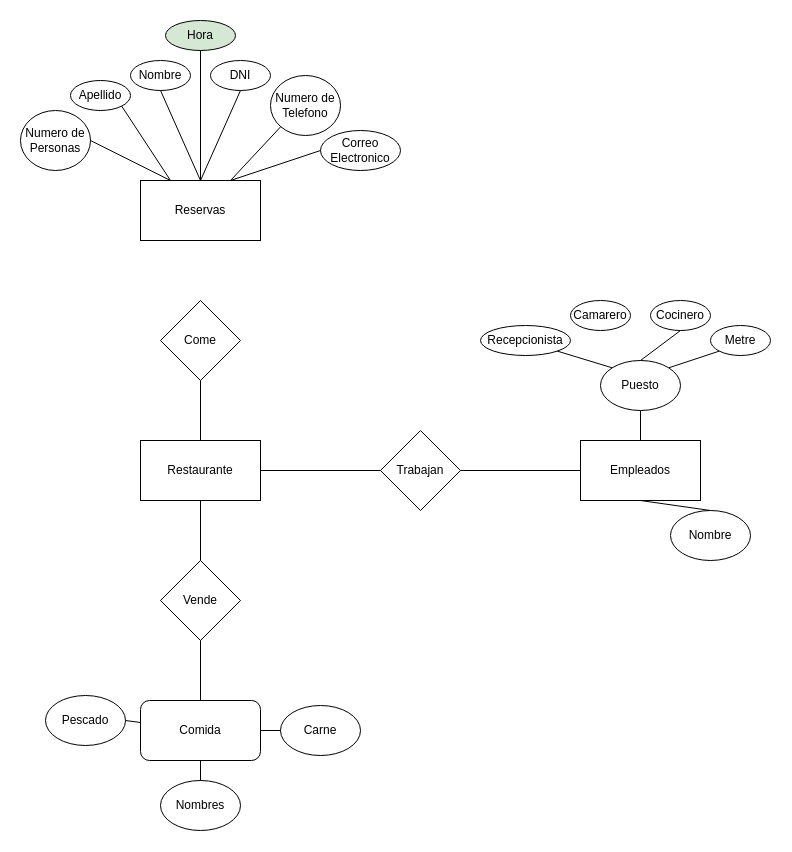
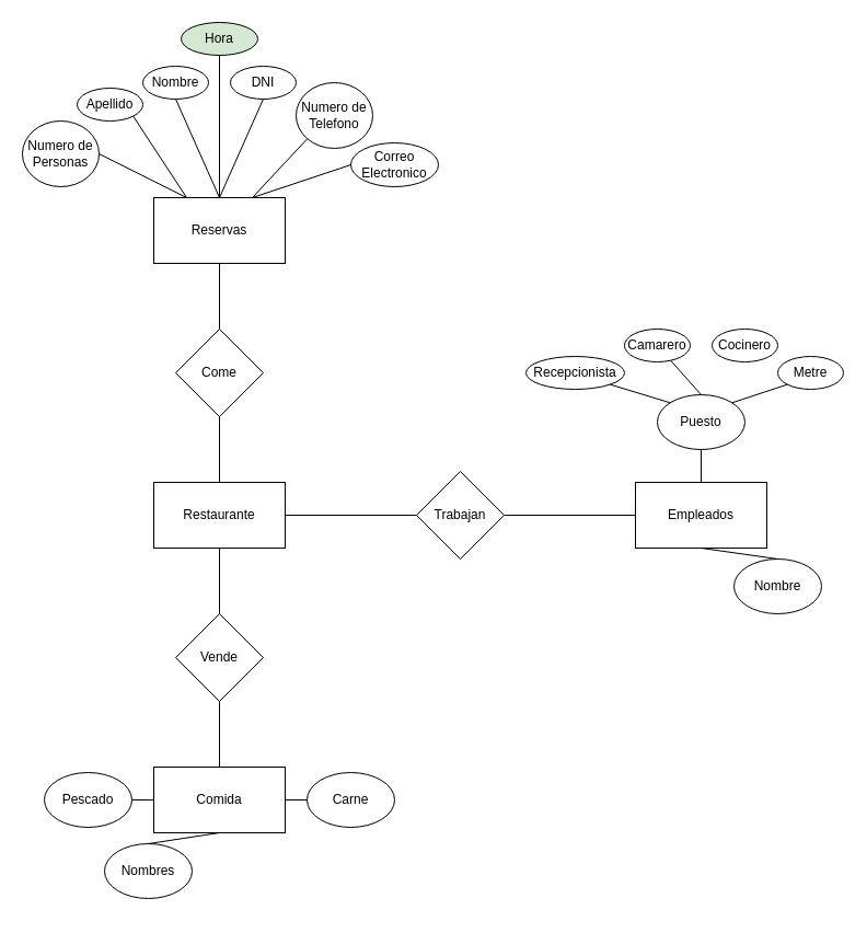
  <mxCell id="0" />
  <mxCell id="1" parent="0" />
  <mxCell id="2" value="Empleados" style="rounded=0;whiteSpace=wrap;html=1;" vertex="1" parent="1"><mxGeometry x="580" y="440" width="120" height="60" as="geometry" /></mxCell>
  <mxCell id="3" value="Reservas" style="rounded=0;whiteSpace=wrap;html=1;" vertex="1" parent="1"><mxGeometry x="140" y="180" width="120" height="60" as="geometry" /></mxCell>
  <mxCell id="4" value="Trabajan" style="rhombus;whiteSpace=wrap;html=1;" vertex="1" parent="1"><mxGeometry x="380" y="430" width="80" height="80" as="geometry" /></mxCell>
  <mxCell id="5" value="Restaurante" style="rounded=0;whiteSpace=wrap;html=1;" vertex="1" parent="1"><mxGeometry x="140" y="440" width="120" height="60" as="geometry" /></mxCell>
  <mxCell id="6" value="Come" style="rhombus;whiteSpace=wrap;html=1;" vertex="1" parent="1"><mxGeometry x="160" y="300" width="80" height="80" as="geometry" /></mxCell>
+ <mxCell id="7" value="" style="endArrow=none;html=1;rounded=0;exitX=0.5;exitY=0;exitDx=0;exitDy=0;entryX=0.5;entryY=1;entryDx=0;entryDy=0;" edge="1" parent="1" source="6" target="3"><mxGeometry width="50" height="50" relative="1" as="geometry"><mxPoint x="300" y="310" as="sourcePoint" /><mxPoint x="350" y="260" as="targetPoint" /></mxGeometry></mxCell>
  <mxCell id="8" value="" style="endArrow=none;html=1;rounded=0;exitX=0.5;exitY=0;exitDx=0;exitDy=0;entryX=0.5;entryY=1;entryDx=0;entryDy=0;" edge="1" parent="1" source="5" target="6"><mxGeometry width="50" height="50" relative="1" as="geometry"><mxPoint x="300" y="310" as="sourcePoint" /><mxPoint x="350" y="260" as="targetPoint" /></mxGeometry></mxCell>
  <mxCell id="9" value="" style="endArrow=none;html=1;rounded=0;exitX=1;exitY=0.5;exitDx=0;exitDy=0;" edge="1" parent="1" source="5" target="4"><mxGeometry width="50" height="50" relative="1" as="geometry"><mxPoint x="300" y="310" as="sourcePoint" /><mxPoint x="350" y="260" as="targetPoint" /></mxGeometry></mxCell>
  <mxCell id="10" value="" style="endArrow=none;html=1;rounded=0;exitX=1;exitY=0.5;exitDx=0;exitDy=0;" edge="1" parent="1" source="4" target="2"><mxGeometry width="50" height="50" relative="1" as="geometry"><mxPoint x="300" y="310" as="sourcePoint" /><mxPoint x="350" y="260" as="targetPoint" /></mxGeometry></mxCell>
  <mxCell id="11" value="Vende" style="rhombus;whiteSpace=wrap;html=1;" vertex="1" parent="1"><mxGeometry x="160" y="560" width="80" height="80" as="geometry" /></mxCell>
  <mxCell id="12" value="" style="endArrow=none;html=1;rounded=0;exitX=0.5;exitY=0;exitDx=0;exitDy=0;entryX=0.5;entryY=1;entryDx=0;entryDy=0;" edge="1" parent="1" source="11" target="5"><mxGeometry width="50" height="50" relative="1" as="geometry"><mxPoint x="310" y="570" as="sourcePoint" /><mxPoint x="360" y="520" as="targetPoint" /></mxGeometry></mxCell>
- <mxCell id="13" value="Comida" style="whiteSpace=wrap;html=1;rounded=1;" vertex="1" parent="1"><mxGeometry x="140" y="700" width="120" height="60" as="geometry" /></mxCell>
+ <mxCell id="13" value="Comida" style="rounded=0;whiteSpace=wrap;html=1;" vertex="1" parent="1"><mxGeometry x="140" y="700" width="120" height="60" as="geometry" /></mxCell>
  <mxCell id="14" value="" style="endArrow=none;html=1;rounded=0;exitX=0.5;exitY=0;exitDx=0;exitDy=0;entryX=0.5;entryY=1;entryDx=0;entryDy=0;" edge="1" parent="1" source="13" target="11"><mxGeometry width="50" height="50" relative="1" as="geometry"><mxPoint x="310" y="690" as="sourcePoint" /><mxPoint x="360" y="640" as="targetPoint" /></mxGeometry></mxCell>
- <mxCell id="15" value="Nombres" style="ellipse;whiteSpace=wrap;html=1;" vertex="1" parent="1"><mxGeometry x="160" y="780" width="80" height="50" as="geometry" /></mxCell>
+ <mxCell id="15" value="Nombres" style="ellipse;whiteSpace=wrap;html=1;" vertex="1" parent="1"><mxGeometry x="95" y="770" width="80" height="50" as="geometry" /></mxCell>
  <mxCell id="16" value="Carne" style="ellipse;whiteSpace=wrap;html=1;" vertex="1" parent="1"><mxGeometry x="280" y="705" width="80" height="50" as="geometry" /></mxCell>
- <mxCell id="17" value="Pescado" style="ellipse;whiteSpace=wrap;html=1;" vertex="1" parent="1"><mxGeometry x="45" y="695" width="80" height="50" as="geometry" /></mxCell>
+ <mxCell id="17" value="Pescado" style="ellipse;whiteSpace=wrap;html=1;" vertex="1" parent="1"><mxGeometry x="40" y="705" width="80" height="50" as="geometry" /></mxCell>
  <mxCell id="18" value="" style="endArrow=none;html=1;rounded=0;exitX=0.5;exitY=0;exitDx=0;exitDy=0;entryX=0.5;entryY=1;entryDx=0;entryDy=0;" edge="1" parent="1" source="15" target="13"><mxGeometry width="50" height="50" relative="1" as="geometry"><mxPoint x="320" y="830" as="sourcePoint" /><mxPoint x="370" y="780" as="targetPoint" /></mxGeometry></mxCell>
  <mxCell id="19" value="" style="endArrow=none;html=1;rounded=0;exitX=1;exitY=0.5;exitDx=0;exitDy=0;entryX=0;entryY=0.5;entryDx=0;entryDy=0;" edge="1" parent="1" source="13" target="16"><mxGeometry width="50" height="50" relative="1" as="geometry"><mxPoint x="320" y="830" as="sourcePoint" /><mxPoint x="370" y="780" as="targetPoint" /></mxGeometry></mxCell>
  <mxCell id="20" value="" style="endArrow=none;html=1;rounded=0;exitX=1;exitY=0.5;exitDx=0;exitDy=0;" edge="1" parent="1" source="17" target="13"><mxGeometry width="50" height="50" relative="1" as="geometry"><mxPoint x="320" y="830" as="sourcePoint" /><mxPoint x="370" y="780" as="targetPoint" /></mxGeometry></mxCell>
  <mxCell id="21" value="Nombre" style="ellipse;whiteSpace=wrap;html=1;" vertex="1" parent="1"><mxGeometry x="670" y="510" width="80" height="50" as="geometry" /></mxCell>
  <mxCell id="22" value="Puesto" style="ellipse;whiteSpace=wrap;html=1;" vertex="1" parent="1"><mxGeometry x="600" y="360" width="80" height="50" as="geometry" /></mxCell>
  <mxCell id="23" value="" style="endArrow=none;html=1;rounded=0;entryX=0.5;entryY=0;entryDx=0;entryDy=0;exitX=0.5;exitY=1;exitDx=0;exitDy=0;" edge="1" parent="1" source="2" target="21"><mxGeometry width="50" height="50" relative="1" as="geometry"><mxPoint x="300" y="510" as="sourcePoint" /><mxPoint x="350" y="460" as="targetPoint" /></mxGeometry></mxCell>
  <mxCell id="24" value="" style="endArrow=none;html=1;rounded=0;exitX=0.5;exitY=0;exitDx=0;exitDy=0;entryX=0.5;entryY=1;entryDx=0;entryDy=0;" edge="1" parent="1" source="2" target="22"><mxGeometry width="50" height="50" relative="1" as="geometry"><mxPoint x="300" y="390" as="sourcePoint" /><mxPoint x="350" y="340" as="targetPoint" /></mxGeometry></mxCell>
  <mxCell id="25" value="Recepcionista" style="ellipse;whiteSpace=wrap;html=1;" vertex="1" parent="1"><mxGeometry x="480" y="325" width="90" height="30" as="geometry" /></mxCell>
  <mxCell id="26" value="Camarero" style="ellipse;whiteSpace=wrap;html=1;" vertex="1" parent="1"><mxGeometry x="570" y="300" width="60" height="30" as="geometry" /></mxCell>
  <mxCell id="27" value="Cocinero" style="ellipse;whiteSpace=wrap;html=1;" vertex="1" parent="1"><mxGeometry x="650" y="300" width="60" height="30" as="geometry" /></mxCell>
  <mxCell id="28" value="Metre" style="ellipse;whiteSpace=wrap;html=1;" vertex="1" parent="1"><mxGeometry x="710" y="325" width="60" height="30" as="geometry" /></mxCell>
  <mxCell id="29" value="" style="endArrow=none;html=1;rounded=0;entryX=0;entryY=0;entryDx=0;entryDy=0;exitX=1;exitY=1;exitDx=0;exitDy=0;" edge="1" parent="1" source="25" target="22"><mxGeometry width="50" height="50" relative="1" as="geometry"><mxPoint x="300" y="390" as="sourcePoint" /><mxPoint x="350" y="340" as="targetPoint" /></mxGeometry></mxCell>
  <mxCell id="30" value="" style="endArrow=none;html=1;rounded=0;exitX=1;exitY=0;exitDx=0;exitDy=0;entryX=0;entryY=1;entryDx=0;entryDy=0;" edge="1" parent="1" source="22" target="28"><mxGeometry width="50" height="50" relative="1" as="geometry"><mxPoint x="300" y="390" as="sourcePoint" /><mxPoint x="350" y="340" as="targetPoint" /></mxGeometry></mxCell>
- <mxCell id="31" value="" style="endArrow=none;html=1;rounded=0;exitX=0.5;exitY=0;exitDx=0;exitDy=0;entryX=0.5;entryY=1;entryDx=0;entryDy=0;" edge="1" parent="1" source="22" target="27"><mxGeometry width="50" height="50" relative="1" as="geometry"><mxPoint x="300" y="390" as="sourcePoint" /><mxPoint x="350" y="340" as="targetPoint" /></mxGeometry></mxCell>
+ <mxCell id="31" value="" style="endArrow=none;html=1;rounded=0;exitX=0.5;exitY=0;exitDx=0;exitDy=0;" edge="1" parent="1" source="22" target="26"><mxGeometry width="50" height="50" relative="1" as="geometry"><mxPoint x="300" y="390" as="sourcePoint" /><mxPoint x="350" y="340" as="targetPoint" /></mxGeometry></mxCell>
  <mxCell id="32" value="DNI" style="ellipse;whiteSpace=wrap;html=1;" vertex="1" parent="1"><mxGeometry x="210" y="60" width="60" height="30" as="geometry" /></mxCell>
  <mxCell id="33" value="Nombre" style="ellipse;whiteSpace=wrap;html=1;" vertex="1" parent="1"><mxGeometry x="130" y="60" width="60" height="30" as="geometry" /></mxCell>
  <mxCell id="34" value="Apellido" style="ellipse;whiteSpace=wrap;html=1;" vertex="1" parent="1"><mxGeometry x="70" y="80" width="60" height="30" as="geometry" /></mxCell>
  <mxCell id="35" value="Correo Electronico" style="ellipse;whiteSpace=wrap;html=1;" vertex="1" parent="1"><mxGeometry x="320" y="130" width="80" height="40" as="geometry" /></mxCell>
  <mxCell id="36" value="Numero de Personas" style="ellipse;whiteSpace=wrap;html=1;" vertex="1" parent="1"><mxGeometry x="20" y="110" width="70" height="60" as="geometry" /></mxCell>
  <mxCell id="37" value="Numero de Telefono" style="ellipse;whiteSpace=wrap;html=1;" vertex="1" parent="1"><mxGeometry x="270" y="75" width="70" height="60" as="geometry" /></mxCell>
  <mxCell id="38" value="" style="endArrow=none;html=1;rounded=0;exitX=0.25;exitY=0;exitDx=0;exitDy=0;entryX=1;entryY=0.5;entryDx=0;entryDy=0;" edge="1" parent="1" source="3" target="36"><mxGeometry width="50" height="50" relative="1" as="geometry"><mxPoint x="300" y="150" as="sourcePoint" /><mxPoint x="350" y="100" as="targetPoint" /></mxGeometry></mxCell>
  <mxCell id="39" value="" style="endArrow=none;html=1;rounded=0;exitX=0.25;exitY=0;exitDx=0;exitDy=0;entryX=1;entryY=1;entryDx=0;entryDy=0;" edge="1" parent="1" source="3" target="34"><mxGeometry width="50" height="50" relative="1" as="geometry"><mxPoint x="300" y="150" as="sourcePoint" /><mxPoint x="350" y="100" as="targetPoint" /></mxGeometry></mxCell>
  <mxCell id="40" value="" style="endArrow=none;html=1;rounded=0;exitX=0.75;exitY=0;exitDx=0;exitDy=0;entryX=0;entryY=0.5;entryDx=0;entryDy=0;" edge="1" parent="1" source="3" target="35"><mxGeometry width="50" height="50" relative="1" as="geometry"><mxPoint x="300" y="150" as="sourcePoint" /><mxPoint x="350" y="100" as="targetPoint" /></mxGeometry></mxCell>
  <mxCell id="41" value="" style="endArrow=none;html=1;rounded=0;exitX=0.75;exitY=0;exitDx=0;exitDy=0;entryX=0;entryY=1;entryDx=0;entryDy=0;" edge="1" parent="1" source="3" target="37"><mxGeometry width="50" height="50" relative="1" as="geometry"><mxPoint x="300" y="150" as="sourcePoint" /><mxPoint x="350" y="100" as="targetPoint" /></mxGeometry></mxCell>
  <mxCell id="42" value="" style="endArrow=none;html=1;rounded=0;exitX=0.5;exitY=0;exitDx=0;exitDy=0;entryX=0.5;entryY=1;entryDx=0;entryDy=0;" edge="1" parent="1" source="3" target="33"><mxGeometry width="50" height="50" relative="1" as="geometry"><mxPoint x="300" y="150" as="sourcePoint" /><mxPoint x="350" y="100" as="targetPoint" /></mxGeometry></mxCell>
  <mxCell id="43" value="" style="endArrow=none;html=1;rounded=0;entryX=0.5;entryY=1;entryDx=0;entryDy=0;exitX=0.5;exitY=0;exitDx=0;exitDy=0;" edge="1" parent="1" source="3" target="32"><mxGeometry width="50" height="50" relative="1" as="geometry"><mxPoint x="300" y="150" as="sourcePoint" /><mxPoint x="350" y="100" as="targetPoint" /></mxGeometry></mxCell>
  <mxCell id="44" value="Hora" style="ellipse;whiteSpace=wrap;html=1;fillColor=#d5e8d4;" vertex="1" parent="1"><mxGeometry x="165" y="20" width="70" height="30" as="geometry" /></mxCell>
  <mxCell id="45" value="" style="endArrow=none;html=1;rounded=0;exitX=0.5;exitY=0;exitDx=0;exitDy=0;entryX=0.5;entryY=1;entryDx=0;entryDy=0;" edge="1" parent="1" source="3" target="44"><mxGeometry width="50" height="50" relative="1" as="geometry"><mxPoint x="300" y="270" as="sourcePoint" /><mxPoint x="350" y="220" as="targetPoint" /></mxGeometry></mxCell>
